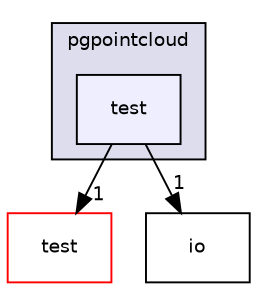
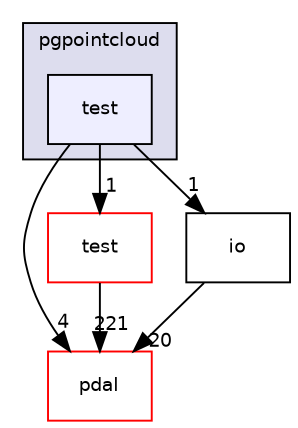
  digraph {
    compound=true
    node [fillcolor=white fontname=Helvetica fontsize=10 shape=box style=filled]
    edge [headlabel=1 labeldistance=1.5 labelfontname=Helvetica labelfontsize=10]
    n1 [fillcolor="#eeeeff" label=test pencolor=black]
+   n2 [color=red label=pdal]
    n3 [color=red label=test]
    n4 [label=io fillcolor="" style=""]
    subgraph cluster_1 {
      bgcolor="#ddddee"
      fontname=Helvetica
      fontsize=10
      label=pgpointcloud
      pencolor=black
      n1
    }
+   n1 -> n2 [headlabel=4]
    n1 -> n3
    n1 -> n4
+   n3 -> n2 [headlabel=221]
+   n4 -> n2 [headlabel=20]
  }
